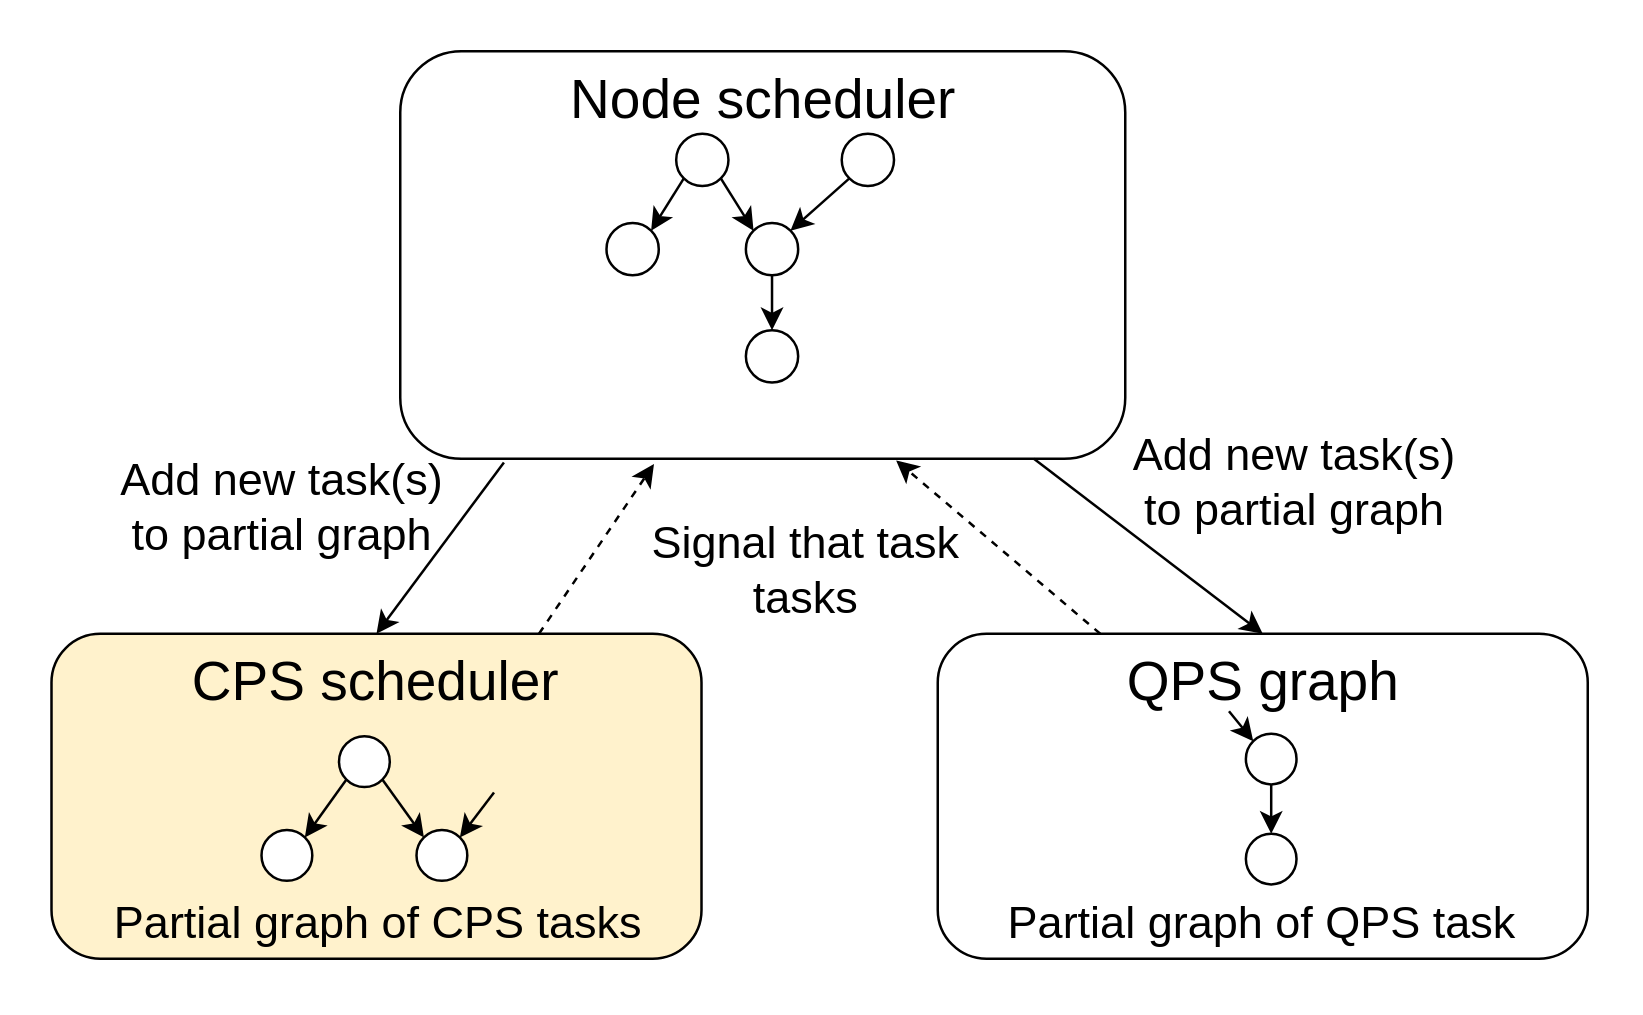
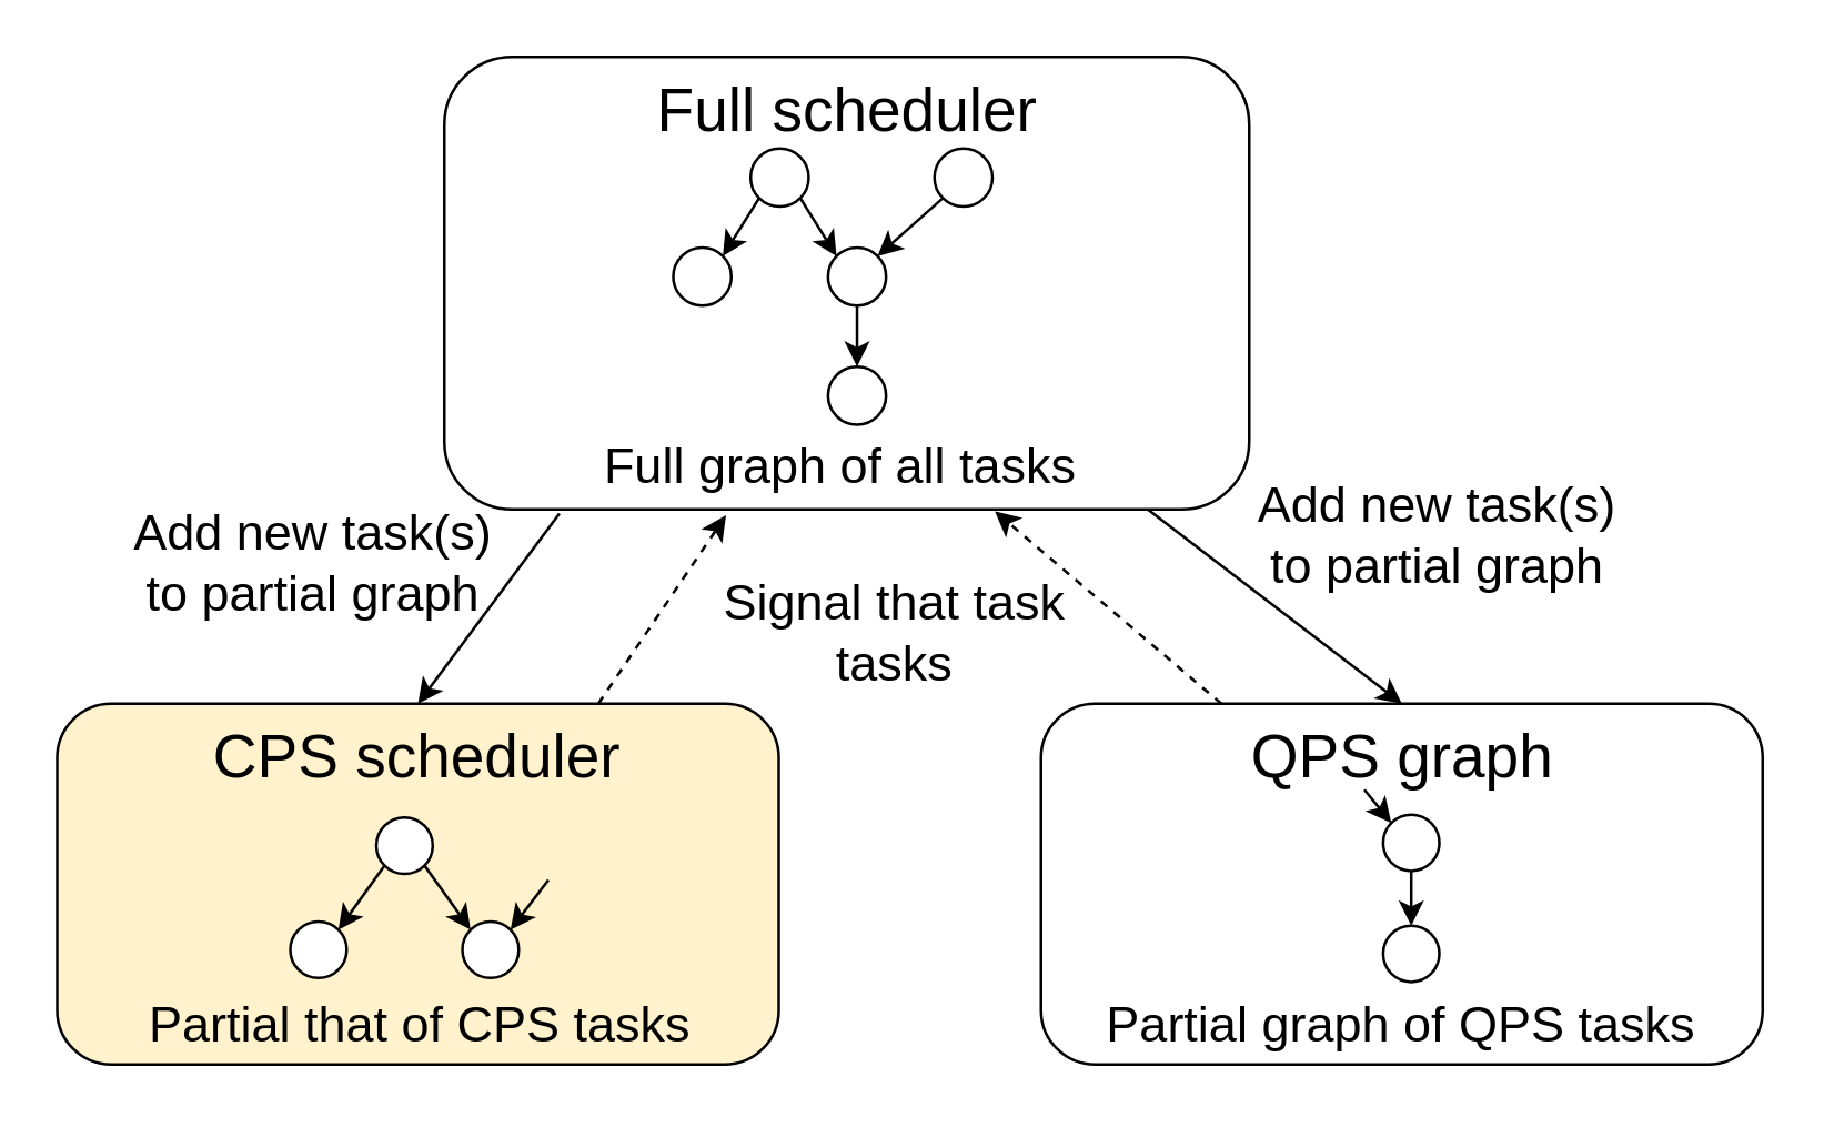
  <mxCell id="0" />
  <mxCell id="1" parent="0" />
  <mxCell id="2" value="Add new task(s) &lt;br style=&quot;font-size: 18px;&quot;&gt;to partial graph" style="edgeStyle=none;html=1;exitX=0.143;exitY=1.009;exitDx=0;exitDy=0;entryX=0.5;entryY=0;entryDx=0;entryDy=0;exitPerimeter=0;fontSize=18;labelBackgroundColor=none;" parent="1" source="3" target="5" edge="1"><mxGeometry x="0.593" y="-60" relative="1" as="geometry"><mxPoint as="offset" /></mxGeometry></mxCell>
- <mxCell id="3" value="Node scheduler" style="rounded=1;whiteSpace=wrap;html=1;verticalAlign=top;fontSize=22;" parent="1" vertex="1"><mxGeometry x="159.5" y="20" width="290" height="163" as="geometry" /></mxCell>
+ <mxCell id="3" value="Full scheduler" style="rounded=1;whiteSpace=wrap;html=1;verticalAlign=top;fontSize=22;" parent="1" vertex="1"><mxGeometry x="159.5" y="20" width="290" height="163" as="geometry" /></mxCell>
  <mxCell id="4" value="QPS graph" style="rounded=1;whiteSpace=wrap;html=1;verticalAlign=top;fontSize=22;" parent="1" vertex="1"><mxGeometry x="374.5" y="253" width="260" height="130" as="geometry" /></mxCell>
  <mxCell id="5" value="CPS scheduler" style="rounded=1;whiteSpace=wrap;html=1;verticalAlign=top;fontSize=22;fillColor=#fff2cc;" parent="1" vertex="1"><mxGeometry x="20" y="253" width="260" height="130" as="geometry" /></mxCell>
  <mxCell id="6" value="" style="group;fontSize=20;" parent="1" vertex="1" connectable="0"><mxGeometry x="242" y="53" width="115" height="100" as="geometry" /></mxCell>
  <mxCell id="7" value="" style="ellipse;whiteSpace=wrap;html=1;aspect=fixed;fontSize=20;" parent="6" vertex="1"><mxGeometry x="27.879" width="20.909" height="20.909" as="geometry" /></mxCell>
  <mxCell id="8" value="" style="ellipse;whiteSpace=wrap;html=1;aspect=fixed;fontSize=20;" parent="6" vertex="1"><mxGeometry y="35.714" width="20.909" height="20.909" as="geometry" /></mxCell>
  <mxCell id="9" style="edgeStyle=none;html=1;exitX=0;exitY=1;exitDx=0;exitDy=0;entryX=1;entryY=0;entryDx=0;entryDy=0;fontSize=20;" parent="6" source="7" target="8" edge="1"><mxGeometry relative="1" as="geometry" /></mxCell>
  <mxCell id="10" value="" style="ellipse;whiteSpace=wrap;html=1;aspect=fixed;fontSize=20;" parent="6" vertex="1"><mxGeometry x="55.758" y="35.714" width="20.909" height="20.909" as="geometry" /></mxCell>
  <mxCell id="11" style="edgeStyle=none;html=1;exitX=1;exitY=1;exitDx=0;exitDy=0;entryX=0;entryY=0;entryDx=0;entryDy=0;fontSize=20;" parent="6" source="7" target="10" edge="1"><mxGeometry relative="1" as="geometry" /></mxCell>
  <mxCell id="12" style="edgeStyle=none;html=1;exitX=0;exitY=1;exitDx=0;exitDy=0;entryX=1;entryY=0;entryDx=0;entryDy=0;fontSize=20;" parent="6" source="13" target="10" edge="1"><mxGeometry relative="1" as="geometry" /></mxCell>
  <mxCell id="13" value="" style="ellipse;whiteSpace=wrap;html=1;aspect=fixed;fontSize=20;" parent="6" vertex="1"><mxGeometry x="94.091" width="20.909" height="20.909" as="geometry" /></mxCell>
  <mxCell id="14" value="" style="ellipse;whiteSpace=wrap;html=1;aspect=fixed;fontSize=20;" parent="6" vertex="1"><mxGeometry x="55.758" y="78.571" width="20.909" height="20.909" as="geometry" /></mxCell>
  <mxCell id="15" style="edgeStyle=none;html=1;exitX=0.5;exitY=1;exitDx=0;exitDy=0;entryX=0.5;entryY=0;entryDx=0;entryDy=0;fontSize=20;" parent="6" source="10" target="14" edge="1"><mxGeometry relative="1" as="geometry" /></mxCell>
  <mxCell id="16" value="" style="group;fontSize=20;" parent="1" vertex="1" connectable="0"><mxGeometry x="104" y="294" width="93" height="60" as="geometry" /></mxCell>
  <mxCell id="17" value="" style="ellipse;whiteSpace=wrap;html=1;aspect=fixed;fontSize=20;" parent="16" vertex="1"><mxGeometry x="31.0" width="20.316" height="20.316" as="geometry" /></mxCell>
  <mxCell id="18" value="" style="ellipse;whiteSpace=wrap;html=1;aspect=fixed;fontSize=20;" parent="16" vertex="1"><mxGeometry y="37.5" width="20.316" height="20.316" as="geometry" /></mxCell>
  <mxCell id="19" style="edgeStyle=none;html=1;exitX=0;exitY=1;exitDx=0;exitDy=0;entryX=1;entryY=0;entryDx=0;entryDy=0;fontSize=20;" parent="16" source="17" target="18" edge="1"><mxGeometry relative="1" as="geometry" /></mxCell>
  <mxCell id="20" value="" style="ellipse;whiteSpace=wrap;html=1;aspect=fixed;fontSize=20;" parent="16" vertex="1"><mxGeometry x="62.0" y="37.5" width="20.316" height="20.316" as="geometry" /></mxCell>
  <mxCell id="21" style="edgeStyle=none;html=1;exitX=1;exitY=1;exitDx=0;exitDy=0;entryX=0;entryY=0;entryDx=0;entryDy=0;fontSize=20;" parent="16" source="17" target="20" edge="1"><mxGeometry relative="1" as="geometry" /></mxCell>
  <mxCell id="22" style="edgeStyle=none;html=1;entryX=1;entryY=0;entryDx=0;entryDy=0;fontSize=20;" parent="16" target="20" edge="1"><mxGeometry relative="1" as="geometry"><mxPoint x="93" y="22.5" as="sourcePoint" /><mxPoint x="72.85" y="48" as="targetPoint" /></mxGeometry></mxCell>
  <mxCell id="23" value="" style="group;fontSize=20;" parent="1" vertex="1" connectable="0"><mxGeometry x="491" y="284" width="27" height="90" as="geometry" /></mxCell>
  <mxCell id="24" value="" style="ellipse;whiteSpace=wrap;html=1;aspect=fixed;fontSize=20;" parent="23" vertex="1"><mxGeometry x="6.75" y="9" width="20.25" height="20.25" as="geometry" /></mxCell>
  <mxCell id="25" value="" style="ellipse;whiteSpace=wrap;html=1;aspect=fixed;fontSize=20;" parent="23" vertex="1"><mxGeometry x="6.75" y="49" width="20.25" height="20.25" as="geometry" /></mxCell>
  <mxCell id="26" style="edgeStyle=none;html=1;exitX=0.5;exitY=1;exitDx=0;exitDy=0;entryX=0.5;entryY=0;entryDx=0;entryDy=0;fontSize=20;" parent="23" source="24" target="25" edge="1"><mxGeometry relative="1" as="geometry" /></mxCell>
  <mxCell id="27" style="edgeStyle=none;html=1;entryX=0;entryY=0;entryDx=0;entryDy=0;fontSize=20;" parent="23" target="24" edge="1"><mxGeometry relative="1" as="geometry"><mxPoint as="sourcePoint" /><mxPoint x="-13.5" y="12.6" as="targetPoint" /></mxGeometry></mxCell>
- <mxCell id="28" value="Partial graph of CPS tasks" style="text;html=1;strokeColor=none;fillColor=none;align=center;verticalAlign=middle;whiteSpace=wrap;rounded=0;fontSize=18;" parent="1" vertex="1"><mxGeometry x="42.75" y="354" width="215.5" height="30" as="geometry" /></mxCell>
- <mxCell id="29" value="Partial graph of QPS task" style="text;html=1;strokeColor=none;fillColor=none;align=center;verticalAlign=middle;whiteSpace=wrap;rounded=0;fontSize=18;" parent="1" vertex="1"><mxGeometry x="393" y="354" width="223" height="30" as="geometry" /></mxCell>
+ <mxCell id="28" value="Partial that of CPS tasks" style="text;html=1;strokeColor=none;fillColor=none;align=center;verticalAlign=middle;whiteSpace=wrap;rounded=0;fontSize=18;" parent="1" vertex="1"><mxGeometry x="42.75" y="354" width="215.5" height="30" as="geometry" /></mxCell>
+ <mxCell id="29" value="Partial graph of QPS tasks" style="text;html=1;strokeColor=none;fillColor=none;align=center;verticalAlign=middle;whiteSpace=wrap;rounded=0;fontSize=18;" parent="1" vertex="1"><mxGeometry x="393" y="354" width="223" height="30" as="geometry" /></mxCell>
+ <mxCell id="30" value="Full graph of all tasks" style="text;html=1;strokeColor=none;fillColor=none;align=center;verticalAlign=middle;whiteSpace=wrap;rounded=0;fontSize=18;" parent="1" vertex="1"><mxGeometry x="210.5" y="153" width="182.5" height="30" as="geometry" /></mxCell>
  <mxCell id="31" value="" style="edgeStyle=none;html=1;exitX=0.75;exitY=0;exitDx=0;exitDy=0;entryX=0.35;entryY=1.013;entryDx=0;entryDy=0;entryPerimeter=0;fontSize=16;labelBackgroundColor=none;dashed=1;" parent="1" source="5" target="3" edge="1"><mxGeometry x="0.239" y="-21" relative="1" as="geometry"><mxPoint as="offset" /></mxGeometry></mxCell>
  <mxCell id="32" value="Add new task(s) &lt;br style=&quot;font-size: 18px;&quot;&gt;to partial graph" style="edgeStyle=none;html=1;exitX=0.874;exitY=1;exitDx=0;exitDy=0;entryX=0.5;entryY=0;entryDx=0;entryDy=0;exitPerimeter=0;fontSize=18;labelBackgroundColor=none;" parent="1" source="3" target="4" edge="1"><mxGeometry x="0.537" y="55" relative="1" as="geometry"><mxPoint x="389.5" y="193" as="sourcePoint" /><mxPoint x="338.5" y="351" as="targetPoint" /><mxPoint as="offset" /></mxGeometry></mxCell>
  <mxCell id="33" value="" style="edgeStyle=none;html=1;exitX=0.25;exitY=0;exitDx=0;exitDy=0;entryX=0.684;entryY=1.004;entryDx=0;entryDy=0;entryPerimeter=0;fontSize=16;labelBackgroundColor=none;dashed=1;" parent="1" source="4" target="3" edge="1"><mxGeometry x="0.039" y="8" relative="1" as="geometry"><mxPoint x="403.5" y="351" as="sourcePoint" /><mxPoint x="449.5" y="194" as="targetPoint" /><mxPoint as="offset" /></mxGeometry></mxCell>
  <mxCell id="34" value="&lt;font style=&quot;font-size: 18px;&quot;&gt;Signal that task&lt;br style=&quot;border-color: var(--border-color); font-size: 18px;&quot;&gt;tasks&lt;/font&gt;" style="text;html=1;strokeColor=none;fillColor=none;align=center;verticalAlign=middle;whiteSpace=wrap;rounded=0;fontSize=18;" parent="1" vertex="1"><mxGeometry x="232" y="203" width="180" height="50" as="geometry" /></mxCell>
